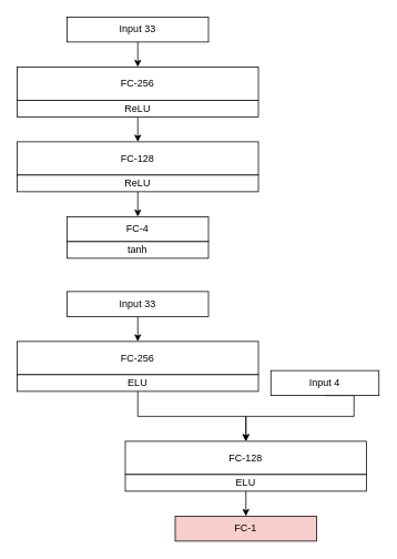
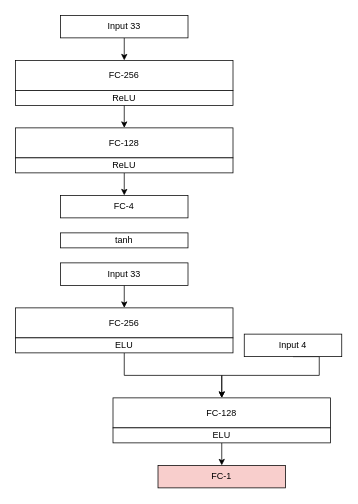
  <mxCell id="0" />
  <mxCell id="1" parent="0" />
  <mxCell id="2" value="FC-256" style="rounded=0;whiteSpace=wrap;html=1;" parent="1" vertex="1"><mxGeometry x="20" y="80" width="290" height="40" as="geometry" /></mxCell>
  <mxCell id="3" style="edgeStyle=orthogonalEdgeStyle;rounded=0;orthogonalLoop=1;jettySize=auto;html=1;exitX=0.5;exitY=1;exitDx=0;exitDy=0;entryX=0.5;entryY=0;entryDx=0;entryDy=0;strokeWidth=1;" parent="1" source="4" target="5" edge="1"><mxGeometry relative="1" as="geometry" /></mxCell>
  <mxCell id="4" value="ReLU" style="rounded=0;whiteSpace=wrap;html=1;" parent="1" vertex="1"><mxGeometry x="20" y="120" width="290" height="20" as="geometry" /></mxCell>
  <mxCell id="5" value="FC-128" style="rounded=0;whiteSpace=wrap;html=1;" parent="1" vertex="1"><mxGeometry x="20" y="170" width="290" height="40" as="geometry" /></mxCell>
  <mxCell id="6" value="FC-4" style="rounded=0;whiteSpace=wrap;html=1;" parent="1" vertex="1"><mxGeometry x="80" y="260" width="170" height="30" as="geometry" /></mxCell>
  <mxCell id="7" style="edgeStyle=orthogonalEdgeStyle;rounded=0;orthogonalLoop=1;jettySize=auto;html=1;exitX=0.5;exitY=1;exitDx=0;exitDy=0;entryX=0.5;entryY=0;entryDx=0;entryDy=0;strokeWidth=1;" parent="1" source="8" target="2" edge="1"><mxGeometry relative="1" as="geometry" /></mxCell>
  <mxCell id="8" value="Input 33" style="rounded=0;whiteSpace=wrap;html=1;" parent="1" vertex="1"><mxGeometry x="80" y="20" width="170" height="30" as="geometry" /></mxCell>
  <mxCell id="9" value="FC-256" style="rounded=0;whiteSpace=wrap;html=1;" parent="1" vertex="1"><mxGeometry x="20" y="410" width="290" height="40" as="geometry" /></mxCell>
  <mxCell id="10" style="edgeStyle=orthogonalEdgeStyle;rounded=0;orthogonalLoop=1;jettySize=auto;html=1;exitX=0.5;exitY=1;exitDx=0;exitDy=0;entryX=0.5;entryY=0;entryDx=0;entryDy=0;strokeWidth=1;" parent="1" source="11" target="12" edge="1"><mxGeometry relative="1" as="geometry" /></mxCell>
  <mxCell id="11" value="ELU" style="rounded=0;whiteSpace=wrap;html=1;" parent="1" vertex="1"><mxGeometry x="20" y="450" width="290" height="20" as="geometry" /></mxCell>
  <mxCell id="12" value="FC-128" style="rounded=0;whiteSpace=wrap;html=1;" parent="1" vertex="1"><mxGeometry x="150" y="530" width="290" height="40" as="geometry" /></mxCell>
  <mxCell id="13" style="edgeStyle=orthogonalEdgeStyle;rounded=0;orthogonalLoop=1;jettySize=auto;html=1;exitX=0.5;exitY=1;exitDx=0;exitDy=0;entryX=0.5;entryY=0;entryDx=0;entryDy=0;strokeWidth=1;" parent="1" source="14" target="23" edge="1"><mxGeometry relative="1" as="geometry" /></mxCell>
  <mxCell id="14" value="ELU" style="rounded=0;whiteSpace=wrap;html=1;" parent="1" vertex="1"><mxGeometry x="150" y="570" width="290" height="20" as="geometry" /></mxCell>
  <mxCell id="15" style="edgeStyle=orthogonalEdgeStyle;rounded=0;orthogonalLoop=1;jettySize=auto;html=1;exitX=0.5;exitY=1;exitDx=0;exitDy=0;entryX=0.5;entryY=0;entryDx=0;entryDy=0;strokeWidth=1;" parent="1" source="16" target="9" edge="1"><mxGeometry relative="1" as="geometry" /></mxCell>
  <mxCell id="16" value="Input 33" style="rounded=0;whiteSpace=wrap;html=1;" parent="1" vertex="1"><mxGeometry x="80" y="350" width="170" height="30" as="geometry" /></mxCell>
  <mxCell id="17" style="edgeStyle=orthogonalEdgeStyle;rounded=0;orthogonalLoop=1;jettySize=auto;html=1;exitX=0.5;exitY=1;exitDx=0;exitDy=0;entryX=0.5;entryY=0;entryDx=0;entryDy=0;strokeWidth=1;" parent="1" source="18" target="12" edge="1"><mxGeometry relative="1" as="geometry"><Array as="points"><mxPoint x="425" y="500" /><mxPoint x="295" y="500" /></Array></mxGeometry></mxCell>
  <mxCell id="18" value="Input 4" style="rounded=0;whiteSpace=wrap;html=1;" parent="1" vertex="1"><mxGeometry x="325" y="445" width="130" height="30" as="geometry" /></mxCell>
  <mxCell id="19" style="edgeStyle=orthogonalEdgeStyle;rounded=0;orthogonalLoop=1;jettySize=auto;html=1;exitX=0.5;exitY=1;exitDx=0;exitDy=0;entryX=0.5;entryY=0;entryDx=0;entryDy=0;strokeWidth=1;" parent="1" source="20" target="6" edge="1"><mxGeometry relative="1" as="geometry" /></mxCell>
  <mxCell id="20" value="ReLU" style="rounded=0;whiteSpace=wrap;html=1;" parent="1" vertex="1"><mxGeometry x="20" y="210" width="290" height="20" as="geometry" /></mxCell>
- <mxCell id="21" value="tanh" style="rounded=0;whiteSpace=wrap;html=1;" parent="1" vertex="1"><mxGeometry x="80" y="290" width="170" height="20" as="geometry" /></mxCell>
+ <mxCell id="21" value="tanh" style="rounded=0;whiteSpace=wrap;html=1;" parent="1" vertex="1"><mxGeometry x="80" y="310" width="170" height="20" as="geometry" /></mxCell>
  <mxCell id="22" style="edgeStyle=orthogonalEdgeStyle;rounded=0;orthogonalLoop=1;jettySize=auto;html=1;exitX=0.5;exitY=1;exitDx=0;exitDy=0;strokeWidth=1;" parent="1" source="14" target="14" edge="1"><mxGeometry relative="1" as="geometry" /></mxCell>
  <mxCell id="23" value="FC-1" style="rounded=0;whiteSpace=wrap;html=1;fillColor=#f8cecc;" parent="1" vertex="1"><mxGeometry x="210" y="620" width="170" height="30" as="geometry" /></mxCell>
